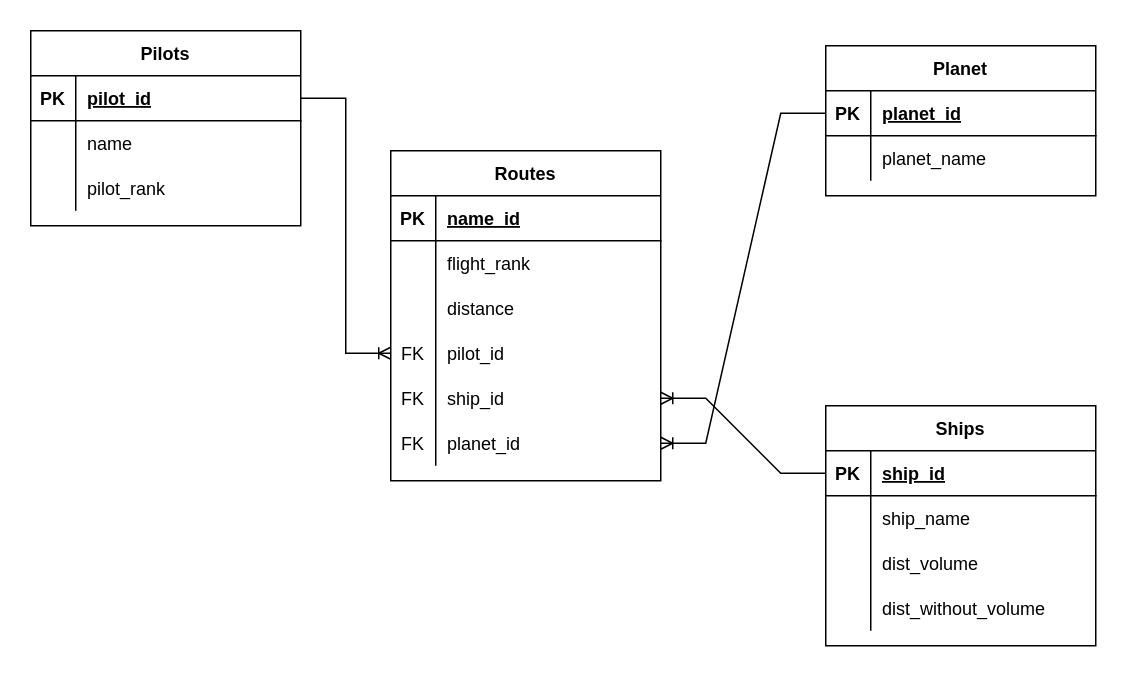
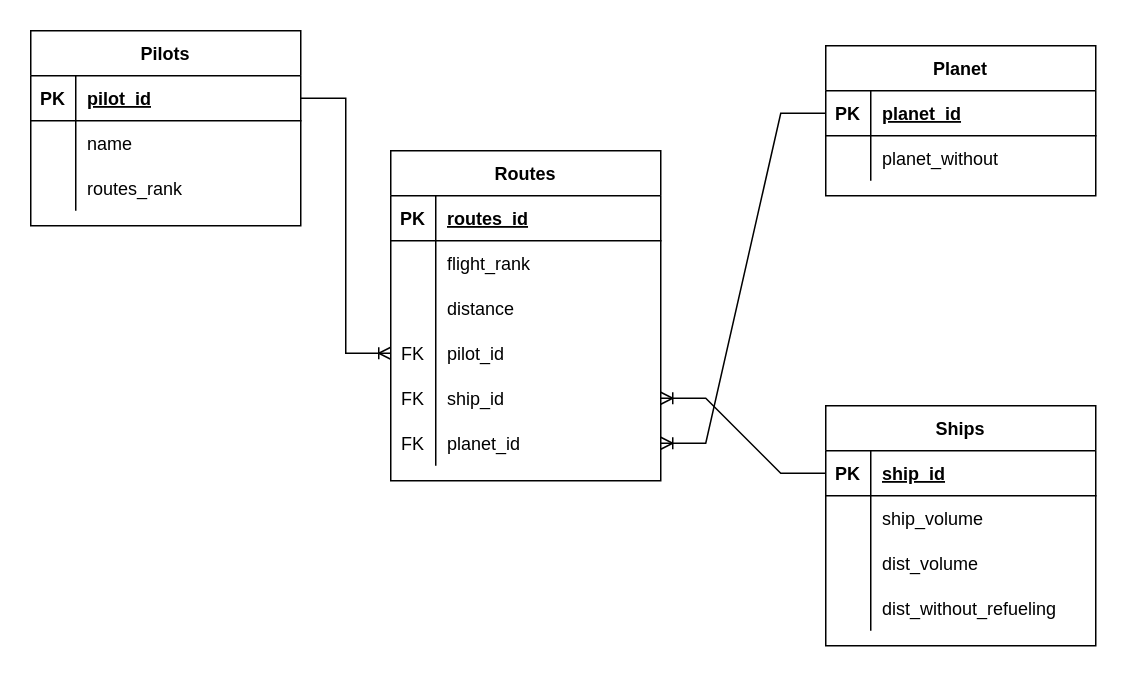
  <mxCell id="0" />
  <mxCell id="1" parent="0" />
  <mxCell id="2" value="Pilots" style="shape=table;startSize=30;container=1;collapsible=1;childLayout=tableLayout;fixedRows=1;rowLines=0;fontStyle=1;align=center;resizeLast=1;" vertex="1" parent="1"><mxGeometry x="20" y="20" width="180" height="130" as="geometry" /></mxCell>
  <mxCell id="3" value="" style="shape=tableRow;horizontal=0;startSize=0;swimlaneHead=0;swimlaneBody=0;fillColor=none;collapsible=0;dropTarget=0;points=[[0,0.5],[1,0.5]];portConstraint=eastwest;top=0;left=0;right=0;bottom=1;" vertex="1" parent="2"><mxGeometry y="30" width="180" height="30" as="geometry" /></mxCell>
  <mxCell id="4" value="PK" style="shape=partialRectangle;connectable=0;fillColor=none;top=0;left=0;bottom=0;right=0;fontStyle=1;overflow=hidden;" vertex="1" parent="3"><mxGeometry width="30" height="30" as="geometry"><mxRectangle width="30" height="30" as="alternateBounds" /></mxGeometry></mxCell>
  <mxCell id="5" value="pilot_id" style="shape=partialRectangle;connectable=0;fillColor=none;top=0;left=0;bottom=0;right=0;align=left;spacingLeft=6;fontStyle=5;overflow=hidden;" vertex="1" parent="3"><mxGeometry x="30" width="150" height="30" as="geometry"><mxRectangle width="150" height="30" as="alternateBounds" /></mxGeometry></mxCell>
  <mxCell id="6" value="" style="shape=tableRow;horizontal=0;startSize=0;swimlaneHead=0;swimlaneBody=0;fillColor=none;collapsible=0;dropTarget=0;points=[[0,0.5],[1,0.5]];portConstraint=eastwest;top=0;left=0;right=0;bottom=0;" vertex="1" parent="2"><mxGeometry y="60" width="180" height="30" as="geometry" /></mxCell>
  <mxCell id="7" value="" style="shape=partialRectangle;connectable=0;fillColor=none;top=0;left=0;bottom=0;right=0;editable=1;overflow=hidden;" vertex="1" parent="6"><mxGeometry width="30" height="30" as="geometry"><mxRectangle width="30" height="30" as="alternateBounds" /></mxGeometry></mxCell>
  <mxCell id="8" value="name" style="shape=partialRectangle;connectable=0;fillColor=none;top=0;left=0;bottom=0;right=0;align=left;spacingLeft=6;overflow=hidden;" vertex="1" parent="6"><mxGeometry x="30" width="150" height="30" as="geometry"><mxRectangle width="150" height="30" as="alternateBounds" /></mxGeometry></mxCell>
  <mxCell id="9" value="" style="shape=tableRow;horizontal=0;startSize=0;swimlaneHead=0;swimlaneBody=0;fillColor=none;collapsible=0;dropTarget=0;points=[[0,0.5],[1,0.5]];portConstraint=eastwest;top=0;left=0;right=0;bottom=0;" vertex="1" parent="2"><mxGeometry y="90" width="180" height="30" as="geometry" /></mxCell>
  <mxCell id="10" value="" style="shape=partialRectangle;connectable=0;fillColor=none;top=0;left=0;bottom=0;right=0;editable=1;overflow=hidden;" vertex="1" parent="9"><mxGeometry width="30" height="30" as="geometry"><mxRectangle width="30" height="30" as="alternateBounds" /></mxGeometry></mxCell>
- <mxCell id="11" value="pilot_rank" style="shape=partialRectangle;connectable=0;fillColor=none;top=0;left=0;bottom=0;right=0;align=left;spacingLeft=6;overflow=hidden;" vertex="1" parent="9"><mxGeometry x="30" width="150" height="30" as="geometry"><mxRectangle width="150" height="30" as="alternateBounds" /></mxGeometry></mxCell>
+ <mxCell id="11" value="routes_rank" style="shape=partialRectangle;connectable=0;fillColor=none;top=0;left=0;bottom=0;right=0;align=left;spacingLeft=6;overflow=hidden;" vertex="1" parent="9"><mxGeometry x="30" width="150" height="30" as="geometry"><mxRectangle width="150" height="30" as="alternateBounds" /></mxGeometry></mxCell>
  <mxCell id="12" value="Planet" style="shape=table;startSize=30;container=1;collapsible=1;childLayout=tableLayout;fixedRows=1;rowLines=0;fontStyle=1;align=center;resizeLast=1;" vertex="1" parent="1"><mxGeometry x="550" y="30" width="180" height="100" as="geometry" /></mxCell>
  <mxCell id="13" value="" style="shape=tableRow;horizontal=0;startSize=0;swimlaneHead=0;swimlaneBody=0;fillColor=none;collapsible=0;dropTarget=0;points=[[0,0.5],[1,0.5]];portConstraint=eastwest;top=0;left=0;right=0;bottom=1;" vertex="1" parent="12"><mxGeometry y="30" width="180" height="30" as="geometry" /></mxCell>
  <mxCell id="14" value="PK" style="shape=partialRectangle;connectable=0;fillColor=none;top=0;left=0;bottom=0;right=0;fontStyle=1;overflow=hidden;" vertex="1" parent="13"><mxGeometry width="30" height="30" as="geometry"><mxRectangle width="30" height="30" as="alternateBounds" /></mxGeometry></mxCell>
  <mxCell id="15" value="planet_id" style="shape=partialRectangle;connectable=0;fillColor=none;top=0;left=0;bottom=0;right=0;align=left;spacingLeft=6;fontStyle=5;overflow=hidden;" vertex="1" parent="13"><mxGeometry x="30" width="150" height="30" as="geometry"><mxRectangle width="150" height="30" as="alternateBounds" /></mxGeometry></mxCell>
  <mxCell id="16" value="" style="shape=tableRow;horizontal=0;startSize=0;swimlaneHead=0;swimlaneBody=0;fillColor=none;collapsible=0;dropTarget=0;points=[[0,0.5],[1,0.5]];portConstraint=eastwest;top=0;left=0;right=0;bottom=0;" vertex="1" parent="12"><mxGeometry y="60" width="180" height="30" as="geometry" /></mxCell>
  <mxCell id="17" value="" style="shape=partialRectangle;connectable=0;fillColor=none;top=0;left=0;bottom=0;right=0;editable=1;overflow=hidden;" vertex="1" parent="16"><mxGeometry width="30" height="30" as="geometry"><mxRectangle width="30" height="30" as="alternateBounds" /></mxGeometry></mxCell>
- <mxCell id="18" value="planet_name" style="shape=partialRectangle;connectable=0;fillColor=none;top=0;left=0;bottom=0;right=0;align=left;spacingLeft=6;overflow=hidden;" vertex="1" parent="16"><mxGeometry x="30" width="150" height="30" as="geometry"><mxRectangle width="150" height="30" as="alternateBounds" /></mxGeometry></mxCell>
+ <mxCell id="18" value="planet_without" style="shape=partialRectangle;connectable=0;fillColor=none;top=0;left=0;bottom=0;right=0;align=left;spacingLeft=6;overflow=hidden;" vertex="1" parent="16"><mxGeometry x="30" width="150" height="30" as="geometry"><mxRectangle width="150" height="30" as="alternateBounds" /></mxGeometry></mxCell>
  <mxCell id="19" value="Ships" style="shape=table;startSize=30;container=1;collapsible=1;childLayout=tableLayout;fixedRows=1;rowLines=0;fontStyle=1;align=center;resizeLast=1;" vertex="1" parent="1"><mxGeometry x="550" y="270" width="180" height="160" as="geometry" /></mxCell>
  <mxCell id="20" value="" style="shape=tableRow;horizontal=0;startSize=0;swimlaneHead=0;swimlaneBody=0;fillColor=none;collapsible=0;dropTarget=0;points=[[0,0.5],[1,0.5]];portConstraint=eastwest;top=0;left=0;right=0;bottom=1;" vertex="1" parent="19"><mxGeometry y="30" width="180" height="30" as="geometry" /></mxCell>
  <mxCell id="21" value="PK" style="shape=partialRectangle;connectable=0;fillColor=none;top=0;left=0;bottom=0;right=0;fontStyle=1;overflow=hidden;" vertex="1" parent="20"><mxGeometry width="30" height="30" as="geometry"><mxRectangle width="30" height="30" as="alternateBounds" /></mxGeometry></mxCell>
  <mxCell id="22" value="ship_id" style="shape=partialRectangle;connectable=0;fillColor=none;top=0;left=0;bottom=0;right=0;align=left;spacingLeft=6;fontStyle=5;overflow=hidden;" vertex="1" parent="20"><mxGeometry x="30" width="150" height="30" as="geometry"><mxRectangle width="150" height="30" as="alternateBounds" /></mxGeometry></mxCell>
  <mxCell id="23" value="" style="shape=tableRow;horizontal=0;startSize=0;swimlaneHead=0;swimlaneBody=0;fillColor=none;collapsible=0;dropTarget=0;points=[[0,0.5],[1,0.5]];portConstraint=eastwest;top=0;left=0;right=0;bottom=0;" vertex="1" parent="19"><mxGeometry y="60" width="180" height="30" as="geometry" /></mxCell>
  <mxCell id="24" value="" style="shape=partialRectangle;connectable=0;fillColor=none;top=0;left=0;bottom=0;right=0;editable=1;overflow=hidden;" vertex="1" parent="23"><mxGeometry width="30" height="30" as="geometry"><mxRectangle width="30" height="30" as="alternateBounds" /></mxGeometry></mxCell>
- <mxCell id="25" value="ship_name" style="shape=partialRectangle;connectable=0;fillColor=none;top=0;left=0;bottom=0;right=0;align=left;spacingLeft=6;overflow=hidden;" vertex="1" parent="23"><mxGeometry x="30" width="150" height="30" as="geometry"><mxRectangle width="150" height="30" as="alternateBounds" /></mxGeometry></mxCell>
+ <mxCell id="25" value="ship_volume" style="shape=partialRectangle;connectable=0;fillColor=none;top=0;left=0;bottom=0;right=0;align=left;spacingLeft=6;overflow=hidden;" vertex="1" parent="23"><mxGeometry x="30" width="150" height="30" as="geometry"><mxRectangle width="150" height="30" as="alternateBounds" /></mxGeometry></mxCell>
  <mxCell id="26" value="" style="shape=tableRow;horizontal=0;startSize=0;swimlaneHead=0;swimlaneBody=0;fillColor=none;collapsible=0;dropTarget=0;points=[[0,0.5],[1,0.5]];portConstraint=eastwest;top=0;left=0;right=0;bottom=0;" vertex="1" parent="19"><mxGeometry y="90" width="180" height="30" as="geometry" /></mxCell>
  <mxCell id="27" value="" style="shape=partialRectangle;connectable=0;fillColor=none;top=0;left=0;bottom=0;right=0;editable=1;overflow=hidden;" vertex="1" parent="26"><mxGeometry width="30" height="30" as="geometry"><mxRectangle width="30" height="30" as="alternateBounds" /></mxGeometry></mxCell>
  <mxCell id="28" value="dist_volume" style="shape=partialRectangle;connectable=0;fillColor=none;top=0;left=0;bottom=0;right=0;align=left;spacingLeft=6;overflow=hidden;" vertex="1" parent="26"><mxGeometry x="30" width="150" height="30" as="geometry"><mxRectangle width="150" height="30" as="alternateBounds" /></mxGeometry></mxCell>
  <mxCell id="29" value="" style="shape=tableRow;horizontal=0;startSize=0;swimlaneHead=0;swimlaneBody=0;fillColor=none;collapsible=0;dropTarget=0;points=[[0,0.5],[1,0.5]];portConstraint=eastwest;top=0;left=0;right=0;bottom=0;" vertex="1" parent="19"><mxGeometry y="120" width="180" height="30" as="geometry" /></mxCell>
  <mxCell id="30" value="" style="shape=partialRectangle;connectable=0;fillColor=none;top=0;left=0;bottom=0;right=0;editable=1;overflow=hidden;" vertex="1" parent="29"><mxGeometry width="30" height="30" as="geometry"><mxRectangle width="30" height="30" as="alternateBounds" /></mxGeometry></mxCell>
- <mxCell id="31" value="dist_without_volume" style="shape=partialRectangle;connectable=0;fillColor=none;top=0;left=0;bottom=0;right=0;align=left;spacingLeft=6;overflow=hidden;" vertex="1" parent="29"><mxGeometry x="30" width="150" height="30" as="geometry"><mxRectangle width="150" height="30" as="alternateBounds" /></mxGeometry></mxCell>
+ <mxCell id="31" value="dist_without_refueling" style="shape=partialRectangle;connectable=0;fillColor=none;top=0;left=0;bottom=0;right=0;align=left;spacingLeft=6;overflow=hidden;" vertex="1" parent="29"><mxGeometry x="30" width="150" height="30" as="geometry"><mxRectangle width="150" height="30" as="alternateBounds" /></mxGeometry></mxCell>
  <mxCell id="32" value="Routes" style="shape=table;startSize=30;container=1;collapsible=1;childLayout=tableLayout;fixedRows=1;rowLines=0;fontStyle=1;align=center;resizeLast=1;" vertex="1" parent="1"><mxGeometry x="260" y="100" width="180" height="220" as="geometry" /></mxCell>
  <mxCell id="33" value="" style="shape=tableRow;horizontal=0;startSize=0;swimlaneHead=0;swimlaneBody=0;fillColor=none;collapsible=0;dropTarget=0;points=[[0,0.5],[1,0.5]];portConstraint=eastwest;top=0;left=0;right=0;bottom=1;" vertex="1" parent="32"><mxGeometry y="30" width="180" height="30" as="geometry" /></mxCell>
  <mxCell id="34" value="PK" style="shape=partialRectangle;connectable=0;fillColor=none;top=0;left=0;bottom=0;right=0;fontStyle=1;overflow=hidden;" vertex="1" parent="33"><mxGeometry width="30" height="30" as="geometry"><mxRectangle width="30" height="30" as="alternateBounds" /></mxGeometry></mxCell>
- <mxCell id="35" value="name_id" style="shape=partialRectangle;connectable=0;fillColor=none;top=0;left=0;bottom=0;right=0;align=left;spacingLeft=6;fontStyle=5;overflow=hidden;" vertex="1" parent="33"><mxGeometry x="30" width="150" height="30" as="geometry"><mxRectangle width="150" height="30" as="alternateBounds" /></mxGeometry></mxCell>
+ <mxCell id="35" value="routes_id" style="shape=partialRectangle;connectable=0;fillColor=none;top=0;left=0;bottom=0;right=0;align=left;spacingLeft=6;fontStyle=5;overflow=hidden;" vertex="1" parent="33"><mxGeometry x="30" width="150" height="30" as="geometry"><mxRectangle width="150" height="30" as="alternateBounds" /></mxGeometry></mxCell>
  <mxCell id="36" value="" style="shape=tableRow;horizontal=0;startSize=0;swimlaneHead=0;swimlaneBody=0;fillColor=none;collapsible=0;dropTarget=0;points=[[0,0.5],[1,0.5]];portConstraint=eastwest;top=0;left=0;right=0;bottom=0;" vertex="1" parent="32"><mxGeometry y="60" width="180" height="30" as="geometry" /></mxCell>
  <mxCell id="37" value="" style="shape=partialRectangle;connectable=0;fillColor=none;top=0;left=0;bottom=0;right=0;editable=1;overflow=hidden;" vertex="1" parent="36"><mxGeometry width="30" height="30" as="geometry"><mxRectangle width="30" height="30" as="alternateBounds" /></mxGeometry></mxCell>
  <mxCell id="38" value="flight_rank" style="shape=partialRectangle;connectable=0;fillColor=none;top=0;left=0;bottom=0;right=0;align=left;spacingLeft=6;overflow=hidden;" vertex="1" parent="36"><mxGeometry x="30" width="150" height="30" as="geometry"><mxRectangle width="150" height="30" as="alternateBounds" /></mxGeometry></mxCell>
  <mxCell id="39" value="" style="shape=tableRow;horizontal=0;startSize=0;swimlaneHead=0;swimlaneBody=0;fillColor=none;collapsible=0;dropTarget=0;points=[[0,0.5],[1,0.5]];portConstraint=eastwest;top=0;left=0;right=0;bottom=0;" vertex="1" parent="32"><mxGeometry y="90" width="180" height="30" as="geometry" /></mxCell>
  <mxCell id="40" value="" style="shape=partialRectangle;connectable=0;fillColor=none;top=0;left=0;bottom=0;right=0;editable=1;overflow=hidden;" vertex="1" parent="39"><mxGeometry width="30" height="30" as="geometry"><mxRectangle width="30" height="30" as="alternateBounds" /></mxGeometry></mxCell>
  <mxCell id="41" value="distance" style="shape=partialRectangle;connectable=0;fillColor=none;top=0;left=0;bottom=0;right=0;align=left;spacingLeft=6;overflow=hidden;" vertex="1" parent="39"><mxGeometry x="30" width="150" height="30" as="geometry"><mxRectangle width="150" height="30" as="alternateBounds" /></mxGeometry></mxCell>
  <mxCell id="42" value="" style="shape=tableRow;horizontal=0;startSize=0;swimlaneHead=0;swimlaneBody=0;fillColor=none;collapsible=0;dropTarget=0;points=[[0,0.5],[1,0.5]];portConstraint=eastwest;top=0;left=0;right=0;bottom=0;" vertex="1" parent="32"><mxGeometry y="120" width="180" height="30" as="geometry" /></mxCell>
  <mxCell id="43" value="FK" style="shape=partialRectangle;connectable=0;fillColor=none;top=0;left=0;bottom=0;right=0;fontStyle=0;overflow=hidden;" vertex="1" parent="42"><mxGeometry width="30" height="30" as="geometry"><mxRectangle width="30" height="30" as="alternateBounds" /></mxGeometry></mxCell>
  <mxCell id="44" value="pilot_id" style="shape=partialRectangle;connectable=0;fillColor=none;top=0;left=0;bottom=0;right=0;align=left;spacingLeft=6;fontStyle=0;overflow=hidden;" vertex="1" parent="42"><mxGeometry x="30" width="150" height="30" as="geometry"><mxRectangle width="150" height="30" as="alternateBounds" /></mxGeometry></mxCell>
  <mxCell id="45" value="" style="shape=tableRow;horizontal=0;startSize=0;swimlaneHead=0;swimlaneBody=0;fillColor=none;collapsible=0;dropTarget=0;points=[[0,0.5],[1,0.5]];portConstraint=eastwest;top=0;left=0;right=0;bottom=0;" vertex="1" parent="32"><mxGeometry y="150" width="180" height="30" as="geometry" /></mxCell>
  <mxCell id="46" value="FK" style="shape=partialRectangle;connectable=0;fillColor=none;top=0;left=0;bottom=0;right=0;fontStyle=0;overflow=hidden;" vertex="1" parent="45"><mxGeometry width="30" height="30" as="geometry"><mxRectangle width="30" height="30" as="alternateBounds" /></mxGeometry></mxCell>
  <mxCell id="47" value="ship_id" style="shape=partialRectangle;connectable=0;fillColor=none;top=0;left=0;bottom=0;right=0;align=left;spacingLeft=6;fontStyle=0;overflow=hidden;" vertex="1" parent="45"><mxGeometry x="30" width="150" height="30" as="geometry"><mxRectangle width="150" height="30" as="alternateBounds" /></mxGeometry></mxCell>
  <mxCell id="48" value="" style="shape=tableRow;horizontal=0;startSize=0;swimlaneHead=0;swimlaneBody=0;fillColor=none;collapsible=0;dropTarget=0;points=[[0,0.5],[1,0.5]];portConstraint=eastwest;top=0;left=0;right=0;bottom=0;" vertex="1" parent="32"><mxGeometry y="180" width="180" height="30" as="geometry" /></mxCell>
  <mxCell id="49" value="FK" style="shape=partialRectangle;connectable=0;fillColor=none;top=0;left=0;bottom=0;right=0;fontStyle=0;overflow=hidden;" vertex="1" parent="48"><mxGeometry width="30" height="30" as="geometry"><mxRectangle width="30" height="30" as="alternateBounds" /></mxGeometry></mxCell>
  <mxCell id="50" value="planet_id" style="shape=partialRectangle;connectable=0;fillColor=none;top=0;left=0;bottom=0;right=0;align=left;spacingLeft=6;fontStyle=0;overflow=hidden;" vertex="1" parent="48"><mxGeometry x="30" width="150" height="30" as="geometry"><mxRectangle width="150" height="30" as="alternateBounds" /></mxGeometry></mxCell>
  <mxCell id="51" value="" style="edgeStyle=entityRelationEdgeStyle;fontSize=12;html=1;endArrow=ERoneToMany;rounded=0;exitX=0;exitY=0.5;exitDx=0;exitDy=0;entryX=1;entryY=0.5;entryDx=0;entryDy=0;" edge="1" parent="1" source="20" target="45"><mxGeometry width="100" height="100" relative="1" as="geometry"><mxPoint x="440" y="410" as="sourcePoint" /><mxPoint x="510" y="300" as="targetPoint" /></mxGeometry></mxCell>
  <mxCell id="52" value="" style="edgeStyle=entityRelationEdgeStyle;fontSize=12;html=1;endArrow=ERoneToMany;rounded=0;exitX=1;exitY=0.5;exitDx=0;exitDy=0;entryX=0;entryY=0.5;entryDx=0;entryDy=0;" edge="1" parent="1" source="3" target="42"><mxGeometry width="100" height="100" relative="1" as="geometry"><mxPoint x="20" y="360" as="sourcePoint" /><mxPoint x="120" y="260" as="targetPoint" /></mxGeometry></mxCell>
  <mxCell id="53" value="" style="edgeStyle=entityRelationEdgeStyle;fontSize=12;html=1;endArrow=ERoneToMany;rounded=0;exitX=0;exitY=0.5;exitDx=0;exitDy=0;entryX=1;entryY=0.5;entryDx=0;entryDy=0;" edge="1" parent="1" source="13" target="48"><mxGeometry width="100" height="100" relative="1" as="geometry"><mxPoint x="320" y="170" as="sourcePoint" /><mxPoint x="420" y="70" as="targetPoint" /></mxGeometry></mxCell>
